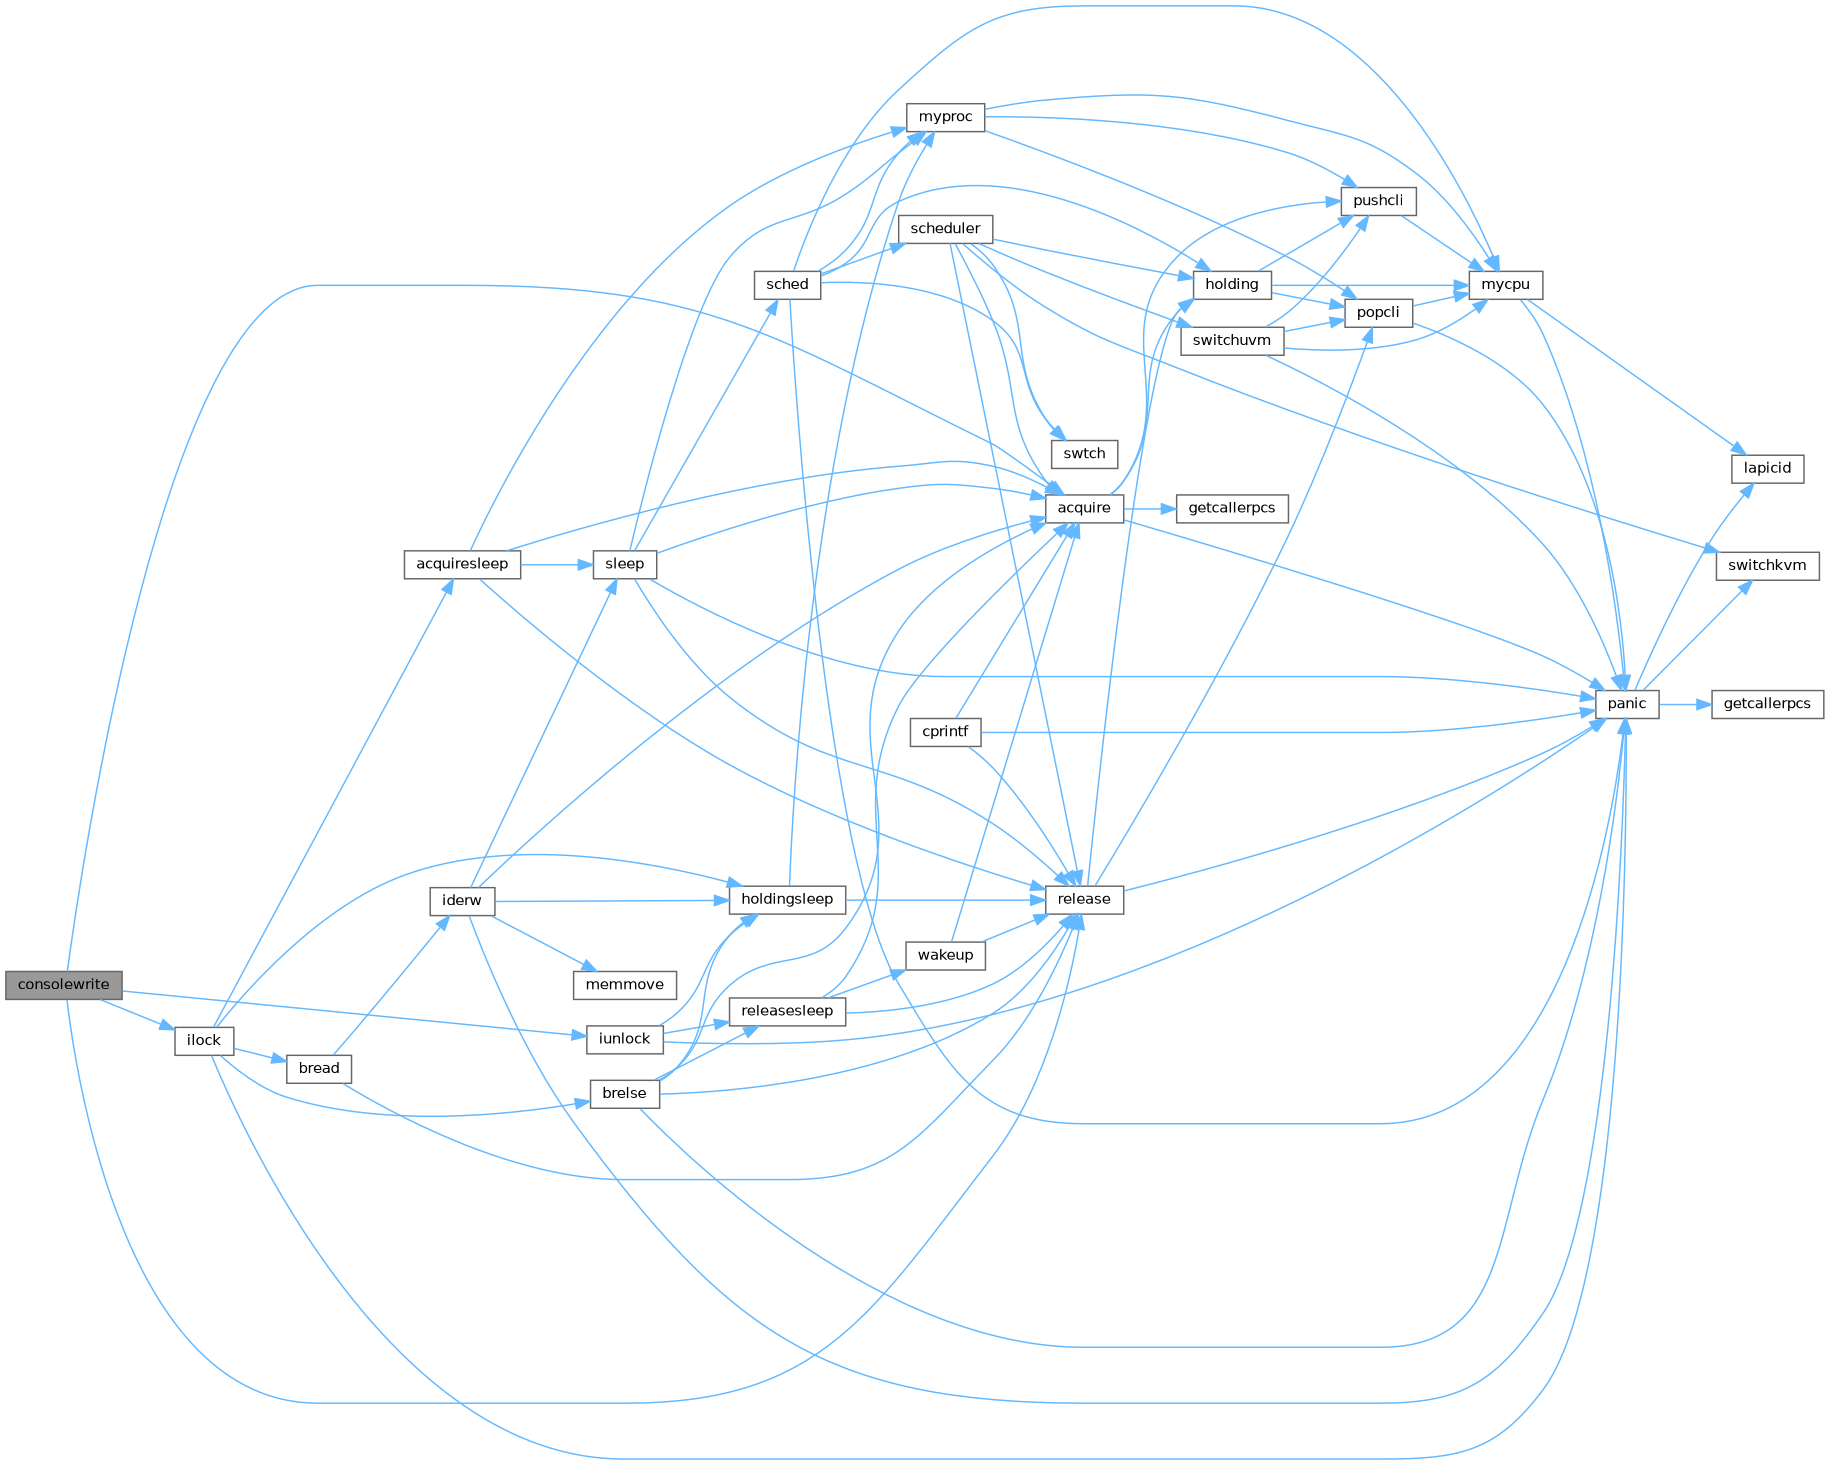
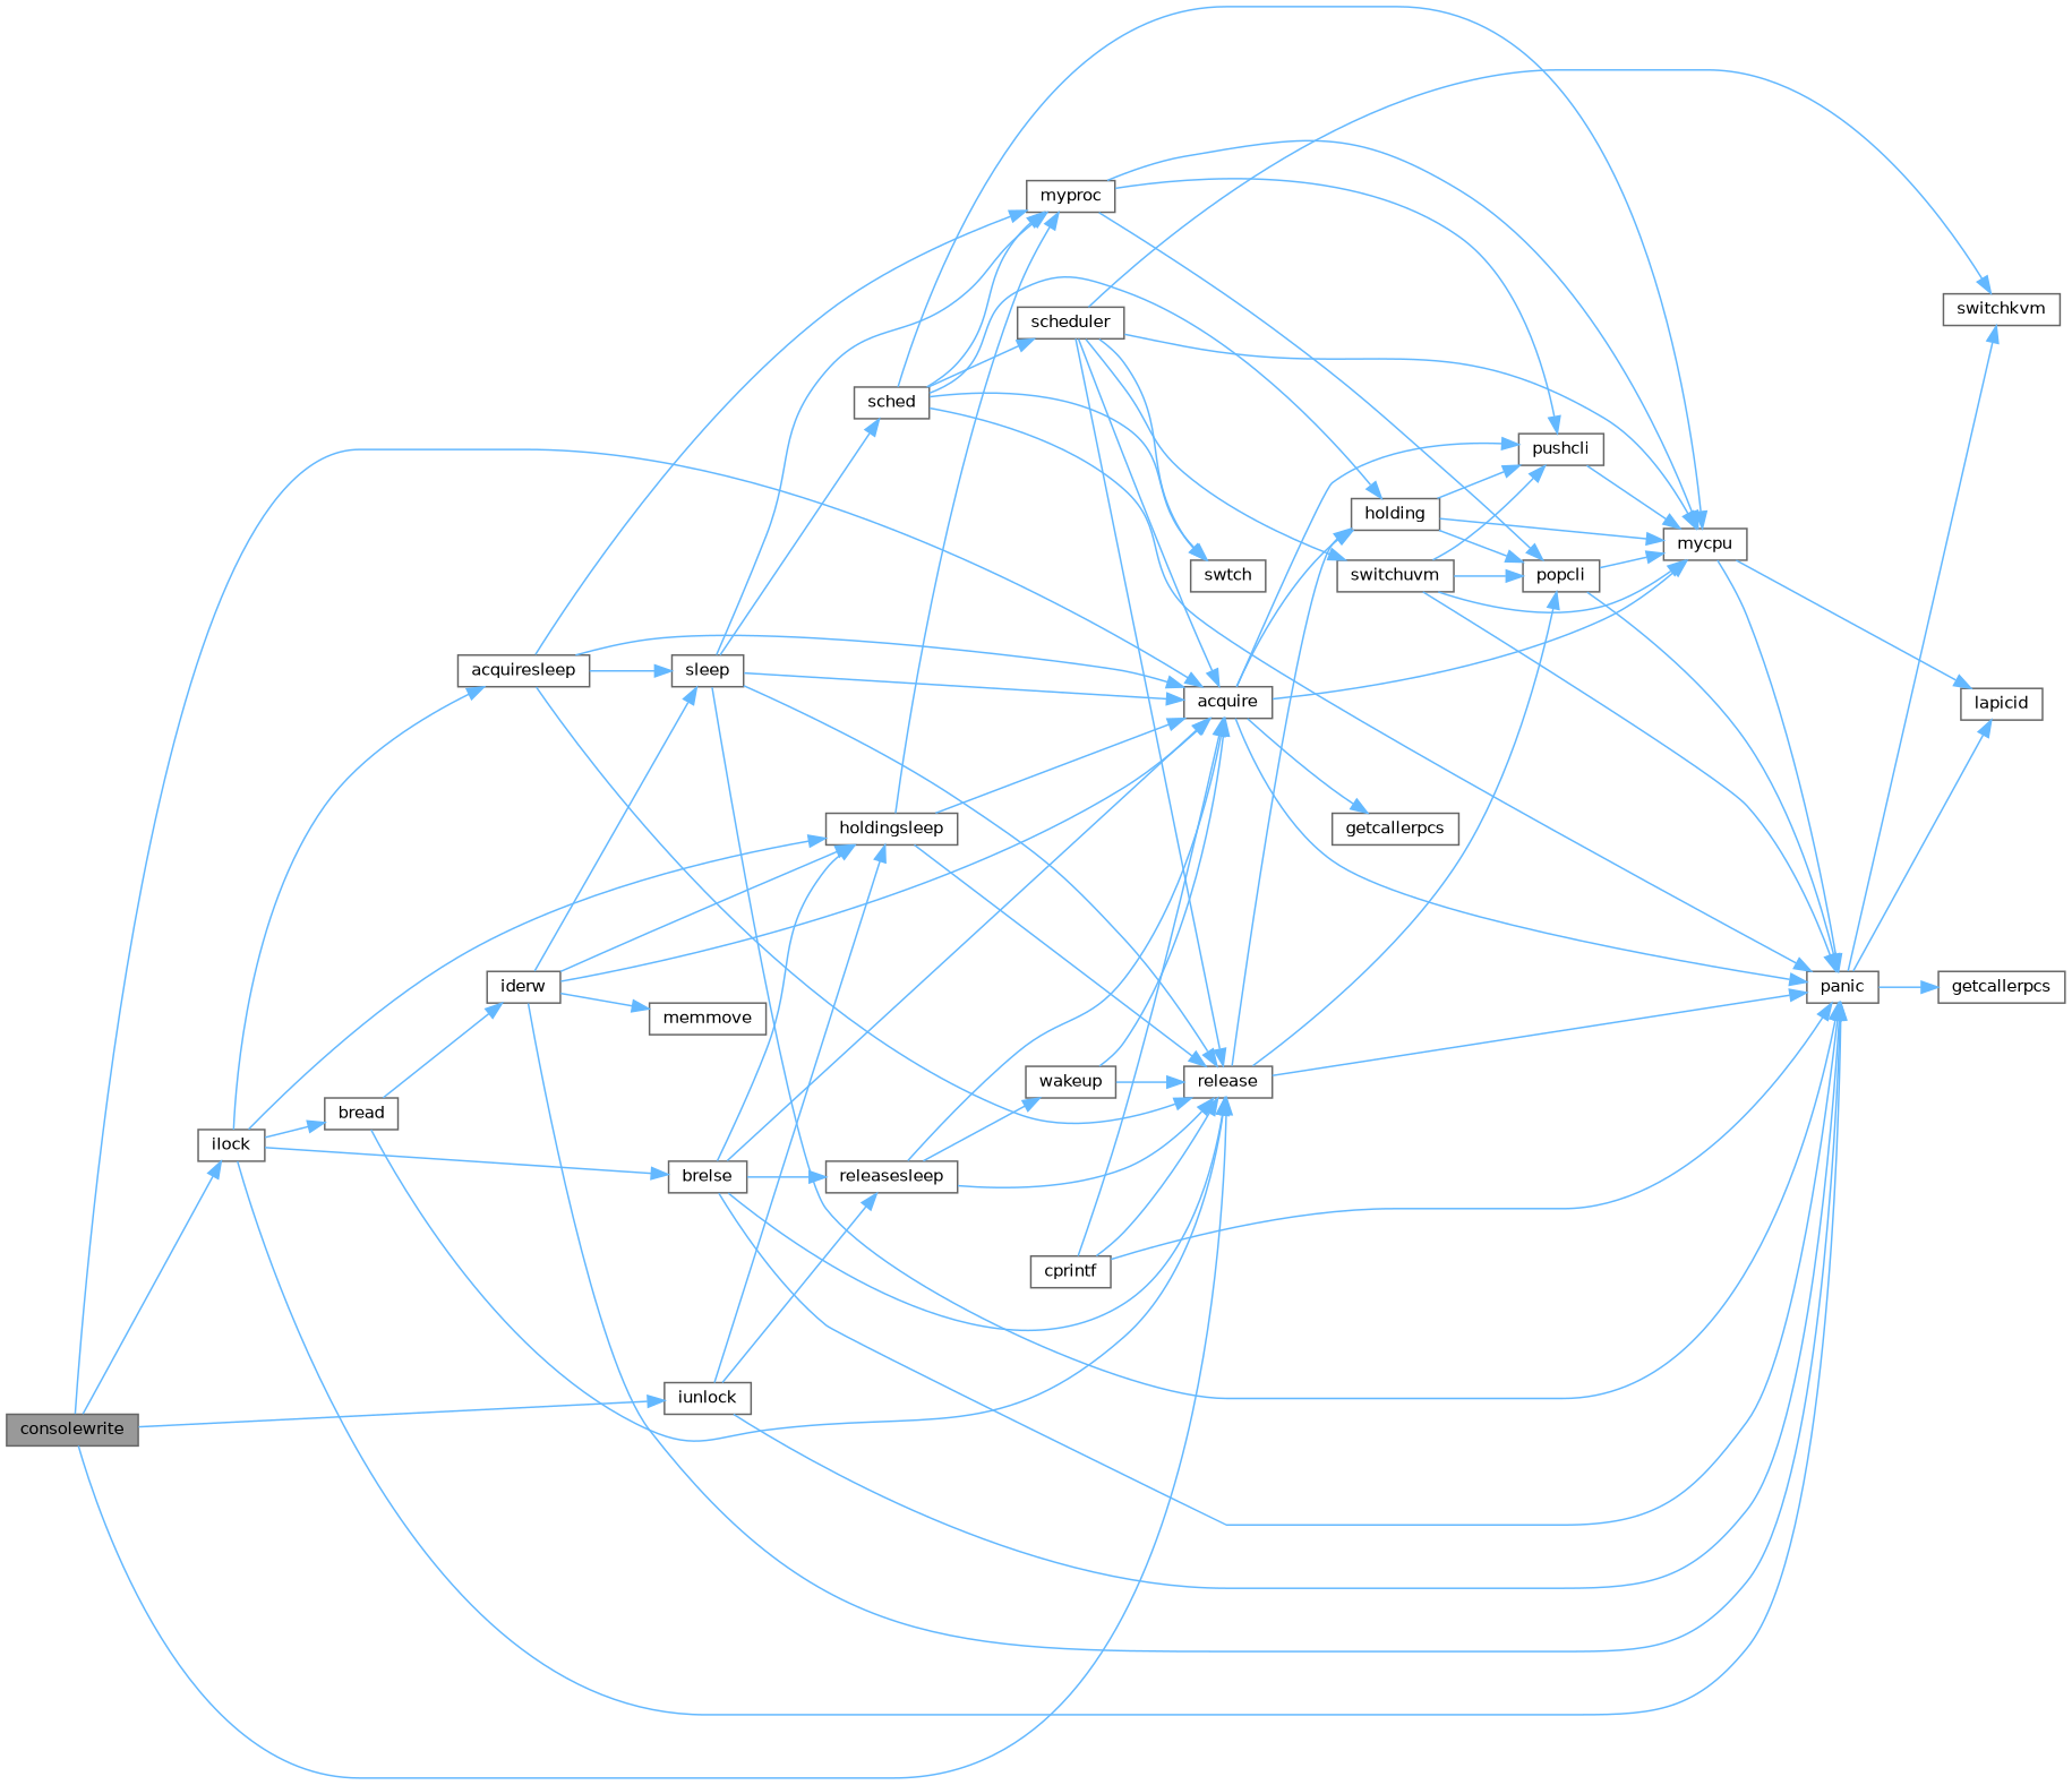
  digraph {
    rankdir=LR
    node [color=grey40 fillcolor=white fontname=Helvetica fontsize=10 shape=box style=filled]
    edge [color=steelblue1 fontname=Helvetica fontsize=10 labelfontname=Helvetica labelfontsize=10 style=solid]
    n1 [color=gray40 fillcolor=grey60 fontcolor=black height=0.2 label=consolewrite width=0.4]
    n2 [height=0.2 label=acquire width=0.4]
    n3 [height=0.2 label=release width=0.4]
    n4 [height=0.2 label=ilock width=0.4]
    n5 [height=0.2 label=iunlock width=0.4]
    n6 [height=0.2 label=getcallerpcs width=0.4]
    n7 [height=0.2 label=holding width=0.4]
    n8 [height=0.2 label=mycpu width=0.4]
    n9 [height=0.2 label=panic width=0.4]
    n10 [height=0.2 label=pushcli width=0.4]
    n11 [height=0.2 label=popcli width=0.4]
    n12 [height=0.2 label=acquiresleep width=0.4]
    n13 [height=0.2 label=bread width=0.4]
    n14 [height=0.2 label=brelse width=0.4]
    n15 [height=0.2 label=holdingsleep width=0.4]
    n16 [height=0.2 label=releasesleep width=0.4]
    n17 [height=0.2 label=lapicid width=0.4]
    n18 [height=0.2 label=getcallerpcs width=0.4]
    n19 [height=0.2 label=switchkvm width=0.4]
    n20 [height=0.2 label=cprintf width=0.4]
    n21 [height=0.2 label=myproc width=0.4]
    n22 [height=0.2 label=sleep width=0.4]
    n23 [height=0.2 label=iderw width=0.4]
    n24 [height=0.2 label=memmove width=0.4]
    n25 [height=0.2 label=sched width=0.4]
    n26 [height=0.2 label=scheduler width=0.4]
    n27 [height=0.2 label=swtch width=0.4]
    n28 [height=0.2 label=switchuvm width=0.4]
    n29 [height=0.2 label=wakeup width=0.4]
    n1 -> n2
    n1 -> n3
    n1 -> n4
    n1 -> n5
    n2 -> n6
    n2 -> n7
+   n2 -> n8
    n2 -> n9
    n2 -> n10
    n3 -> n7
    n3 -> n9
    n3 -> n11
    n4 -> n9
    n4 -> n12
    n4 -> n13
    n4 -> n14
    n4 -> n15
    n5 -> n9
    n5 -> n15
    n5 -> n16
    n7 -> n8
    n7 -> n10
    n7 -> n11
    n8 -> n9
    n8 -> n17
    n9 -> n17
    n9 -> n18
    n9 -> n19
    n10 -> n8
    n11 -> n8
    n11 -> n9
    n12 -> n2
    n12 -> n3
    n12 -> n21
    n12 -> n22
    n13 -> n3
    n13 -> n23
    n14 -> n2
    n14 -> n3
    n14 -> n9
    n14 -> n15
    n14 -> n16
+   n15 -> n2
    n15 -> n3
    n15 -> n21
    n16 -> n2
    n16 -> n3
    n16 -> n29
    n20 -> n2
    n20 -> n3
    n20 -> n9
    n21 -> n8
    n21 -> n10
    n21 -> n11
    n22 -> n2
    n22 -> n3
    n22 -> n9
    n22 -> n21
    n22 -> n25
    n23 -> n2
    n23 -> n9
    n23 -> n15
    n23 -> n22
    n23 -> n24
    n25 -> n7
    n25 -> n8
    n25 -> n9
    n25 -> n21
    n25 -> n26
    n25 -> n27
    n26 -> n2
    n26 -> n3
-   n26 -> n7
+   n26 -> n8
    n26 -> n19
    n26 -> n27
    n26 -> n28
    n28 -> n8
    n28 -> n9
    n28 -> n10
    n28 -> n11
    n29 -> n2
    n29 -> n3
  }
